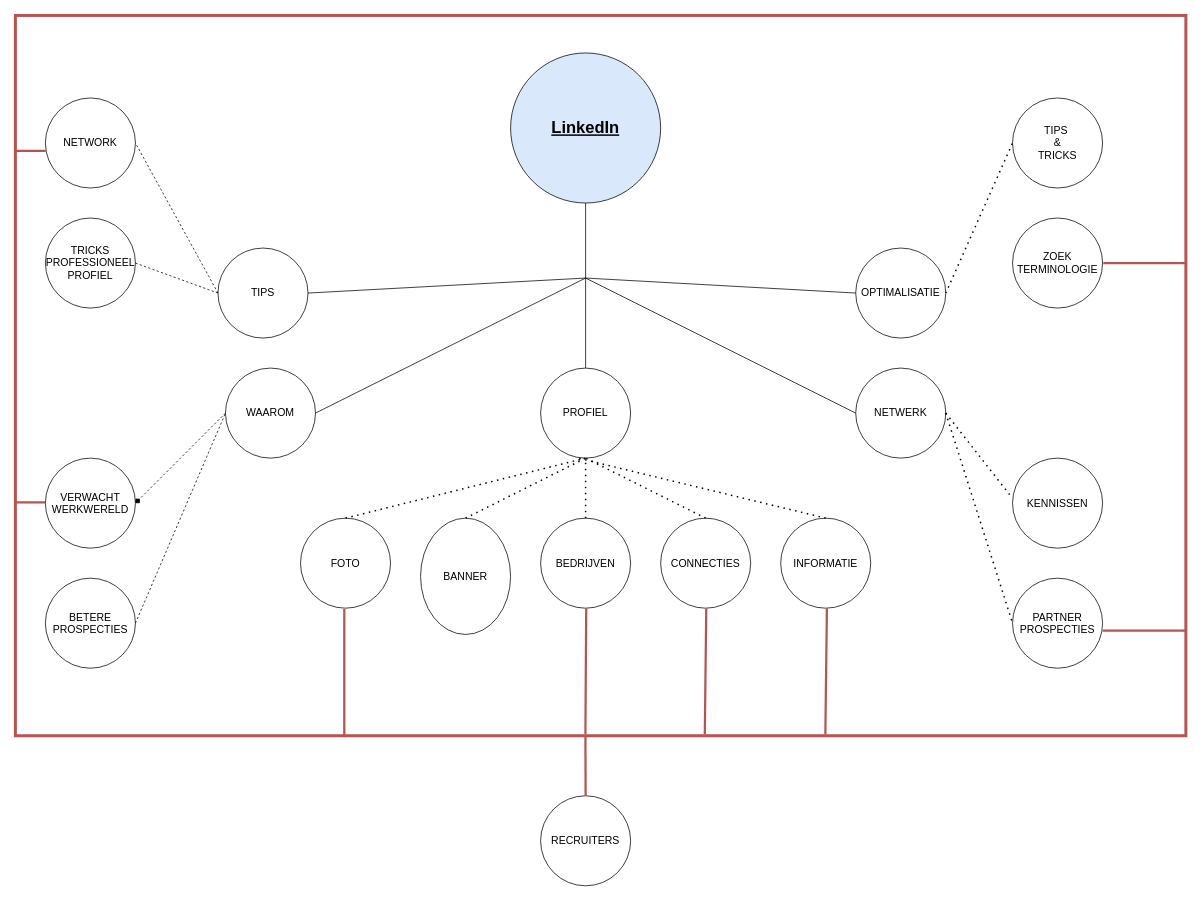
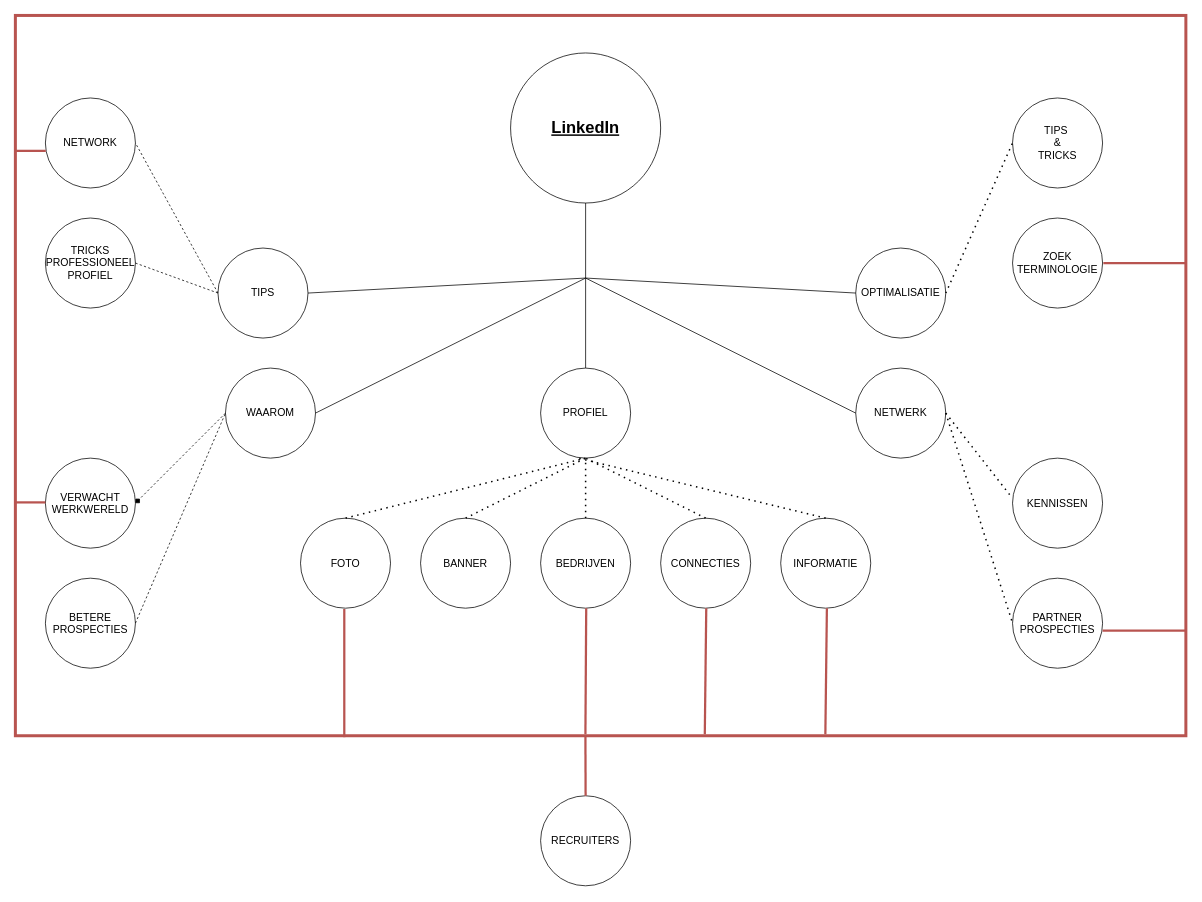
  <mxCell id="0" />
  <mxCell id="1" parent="0" />
- <mxCell id="2" value="LinkedIn" style="ellipse;whiteSpace=wrap;html=1;aspect=fixed;fontSize=22;fontStyle=5;fillColor=#dae8fc;" parent="1" vertex="1"><mxGeometry x="680" y="70" width="200" height="200" as="geometry" /></mxCell>
+ <mxCell id="2" value="LinkedIn" style="ellipse;whiteSpace=wrap;html=1;aspect=fixed;fontSize=22;fontStyle=5" parent="1" vertex="1"><mxGeometry x="680" y="70" width="200" height="200" as="geometry" /></mxCell>
  <mxCell id="3" value="WAAROM" style="ellipse;whiteSpace=wrap;html=1;aspect=fixed;fontSize=14;" parent="1" vertex="1"><mxGeometry x="300" y="490" width="120" height="120" as="geometry" /></mxCell>
  <mxCell id="4" value="PROFIEL" style="ellipse;whiteSpace=wrap;html=1;aspect=fixed;fontSize=14;" parent="1" vertex="1"><mxGeometry x="720" y="490" width="120" height="120" as="geometry" /></mxCell>
  <mxCell id="5" value="NETWERK" style="ellipse;whiteSpace=wrap;html=1;aspect=fixed;fontSize=14;" parent="1" vertex="1"><mxGeometry x="1140" y="490" width="120" height="120" as="geometry" /></mxCell>
  <mxCell id="6" value="OPTIMALISATIE" style="ellipse;whiteSpace=wrap;html=1;aspect=fixed;fontSize=14;" parent="1" vertex="1"><mxGeometry x="1140" y="330" width="120" height="120" as="geometry" /></mxCell>
  <mxCell id="7" value="TIPS" style="ellipse;whiteSpace=wrap;html=1;aspect=fixed;fontSize=14;" parent="1" vertex="1"><mxGeometry x="290" y="330" width="120" height="120" as="geometry" /></mxCell>
  <mxCell id="8" value="" style="endArrow=none;html=1;fontSize=14;entryX=0.5;entryY=1;entryDx=0;entryDy=0;exitX=0.5;exitY=0;exitDx=0;exitDy=0;" parent="1" source="4" target="2" edge="1"><mxGeometry width="50" height="50" relative="1" as="geometry"><mxPoint x="860" y="410" as="sourcePoint" /><mxPoint x="910" y="360" as="targetPoint" /></mxGeometry></mxCell>
  <mxCell id="9" value="" style="endArrow=none;html=1;fontSize=14;exitX=0;exitY=0.5;exitDx=0;exitDy=0;" parent="1" source="5" edge="1"><mxGeometry width="50" height="50" relative="1" as="geometry"><mxPoint x="860" y="410" as="sourcePoint" /><mxPoint x="780" y="370" as="targetPoint" /></mxGeometry></mxCell>
  <mxCell id="10" value="" style="endArrow=none;html=1;fontSize=14;exitX=1;exitY=0.5;exitDx=0;exitDy=0;" parent="1" source="3" edge="1"><mxGeometry width="50" height="50" relative="1" as="geometry"><mxPoint x="860" y="410" as="sourcePoint" /><mxPoint x="780" y="370" as="targetPoint" /></mxGeometry></mxCell>
  <mxCell id="11" value="" style="endArrow=none;html=1;fontSize=14;exitX=0;exitY=0.5;exitDx=0;exitDy=0;" parent="1" source="6" edge="1"><mxGeometry width="50" height="50" relative="1" as="geometry"><mxPoint x="860" y="410" as="sourcePoint" /><mxPoint x="780" y="370" as="targetPoint" /></mxGeometry></mxCell>
  <mxCell id="12" value="" style="endArrow=none;html=1;fontSize=14;exitX=1;exitY=0.5;exitDx=0;exitDy=0;" parent="1" source="7" edge="1"><mxGeometry width="50" height="50" relative="1" as="geometry"><mxPoint x="860" y="410" as="sourcePoint" /><mxPoint x="780" y="370" as="targetPoint" /></mxGeometry></mxCell>
  <mxCell id="13" value="RECRUITERS" style="ellipse;whiteSpace=wrap;html=1;aspect=fixed;fontSize=14;" parent="1" vertex="1"><mxGeometry x="720" y="1060" width="120" height="120" as="geometry" /></mxCell>
  <mxCell id="14" value="NETWORK" style="ellipse;whiteSpace=wrap;html=1;aspect=fixed;fontSize=14;" vertex="1" parent="1"><mxGeometry x="60" y="130" width="120" height="120" as="geometry" /></mxCell>
  <mxCell id="15" value="VERWACHT WERKWERELD" style="ellipse;whiteSpace=wrap;html=1;aspect=fixed;fontSize=14;" vertex="1" parent="1"><mxGeometry x="60" y="610" width="120" height="120" as="geometry" /></mxCell>
  <mxCell id="16" value="TRICKS PROFESSIONEEL PROFIEL" style="ellipse;whiteSpace=wrap;html=1;aspect=fixed;fontSize=14;" vertex="1" parent="1"><mxGeometry x="60" y="290" width="120" height="120" as="geometry" /></mxCell>
  <mxCell id="17" value="BETERE PROSPECTIES" style="ellipse;whiteSpace=wrap;html=1;aspect=fixed;fontSize=14;" vertex="1" parent="1"><mxGeometry x="60" y="770" width="120" height="120" as="geometry" /></mxCell>
  <mxCell id="18" value="" style="endArrow=none;dashed=1;html=1;entryX=1;entryY=0.5;entryDx=0;entryDy=0;exitX=0;exitY=0.5;exitDx=0;exitDy=0;" edge="1" parent="1" source="7" target="14"><mxGeometry width="50" height="50" relative="1" as="geometry"><mxPoint x="300" y="370" as="sourcePoint" /><mxPoint x="480" y="490" as="targetPoint" /></mxGeometry></mxCell>
  <mxCell id="19" value="" style="endArrow=none;dashed=1;html=1;entryX=1;entryY=0.5;entryDx=0;entryDy=0;" edge="1" parent="1" target="16"><mxGeometry width="50" height="50" relative="1" as="geometry"><mxPoint x="290" y="390" as="sourcePoint" /><mxPoint x="190" y="200" as="targetPoint" /></mxGeometry></mxCell>
  <mxCell id="20" value="" style="endArrow=diamond;dashed=1;html=1;entryX=1;entryY=0.5;entryDx=0;entryDy=0;exitX=0;exitY=0.5;exitDx=0;exitDy=0;" edge="1" parent="1" source="3" target="15"><mxGeometry width="50" height="50" relative="1" as="geometry"><mxPoint x="310" y="410" as="sourcePoint" /><mxPoint x="200" y="210" as="targetPoint" /></mxGeometry></mxCell>
  <mxCell id="21" value="" style="endArrow=none;dashed=1;html=1;entryX=0;entryY=0.5;entryDx=0;entryDy=0;exitX=1;exitY=0.5;exitDx=0;exitDy=0;" edge="1" parent="1" source="17" target="3"><mxGeometry width="50" height="50" relative="1" as="geometry"><mxPoint x="320" y="420" as="sourcePoint" /><mxPoint x="210" y="220" as="targetPoint" /></mxGeometry></mxCell>
  <mxCell id="22" value="FOTO" style="ellipse;whiteSpace=wrap;html=1;aspect=fixed;fontSize=14;" vertex="1" parent="1"><mxGeometry x="400" y="690" width="120" height="120" as="geometry" /></mxCell>
- <mxCell id="23" value="BANNER" style="ellipse;whiteSpace=wrap;html=1;aspect=fixed;fontSize=14;" vertex="1" parent="1"><mxGeometry x="560" y="690" width="120" height="155" as="geometry" /></mxCell>
+ <mxCell id="23" value="BANNER" style="ellipse;whiteSpace=wrap;html=1;aspect=fixed;fontSize=14;" vertex="1" parent="1"><mxGeometry x="560" y="690" width="120" height="120" as="geometry" /></mxCell>
  <mxCell id="24" value="BEDRIJVEN" style="ellipse;whiteSpace=wrap;html=1;aspect=fixed;fontSize=14;" vertex="1" parent="1"><mxGeometry x="720" y="690" width="120" height="120" as="geometry" /></mxCell>
  <mxCell id="25" value="CONNECTIES" style="ellipse;whiteSpace=wrap;html=1;aspect=fixed;fontSize=14;" vertex="1" parent="1"><mxGeometry x="880" y="690" width="120" height="120" as="geometry" /></mxCell>
  <mxCell id="26" value="INFORMATIE" style="ellipse;whiteSpace=wrap;html=1;aspect=fixed;fontSize=14;" vertex="1" parent="1"><mxGeometry x="1040" y="690" width="120" height="120" as="geometry" /></mxCell>
  <mxCell id="27" value="" style="endArrow=none;dashed=1;html=1;dashPattern=1 3;strokeWidth=2;entryX=0.5;entryY=1;entryDx=0;entryDy=0;exitX=0.5;exitY=0;exitDx=0;exitDy=0;" edge="1" parent="1" source="22" target="4"><mxGeometry width="50" height="50" relative="1" as="geometry"><mxPoint x="610" y="540" as="sourcePoint" /><mxPoint x="660" y="490" as="targetPoint" /></mxGeometry></mxCell>
  <mxCell id="28" value="" style="endArrow=none;dashed=1;html=1;dashPattern=1 3;strokeWidth=2;exitX=0.5;exitY=0;exitDx=0;exitDy=0;" edge="1" parent="1" source="23"><mxGeometry width="50" height="50" relative="1" as="geometry"><mxPoint x="470" y="700" as="sourcePoint" /><mxPoint x="780" y="610" as="targetPoint" /></mxGeometry></mxCell>
  <mxCell id="29" value="" style="endArrow=none;dashed=1;html=1;dashPattern=1 3;strokeWidth=2;entryX=0.5;entryY=1;entryDx=0;entryDy=0;exitX=0.5;exitY=0;exitDx=0;exitDy=0;" edge="1" parent="1" source="24"><mxGeometry width="50" height="50" relative="1" as="geometry"><mxPoint x="460" y="690" as="sourcePoint" /><mxPoint x="780" y="610" as="targetPoint" /></mxGeometry></mxCell>
  <mxCell id="30" value="" style="endArrow=none;dashed=1;html=1;dashPattern=1 3;strokeWidth=2;entryX=0.5;entryY=1;entryDx=0;entryDy=0;exitX=0.5;exitY=0;exitDx=0;exitDy=0;" edge="1" parent="1" source="25" target="4"><mxGeometry width="50" height="50" relative="1" as="geometry"><mxPoint x="490" y="720" as="sourcePoint" /><mxPoint x="810" y="640" as="targetPoint" /></mxGeometry></mxCell>
  <mxCell id="31" value="" style="endArrow=none;dashed=1;html=1;dashPattern=1 3;strokeWidth=2;exitX=0.5;exitY=0;exitDx=0;exitDy=0;" edge="1" parent="1" source="26"><mxGeometry width="50" height="50" relative="1" as="geometry"><mxPoint x="500" y="730" as="sourcePoint" /><mxPoint x="770" y="610" as="targetPoint" /></mxGeometry></mxCell>
  <mxCell id="32" value="TIPS&amp;nbsp;&lt;br&gt;&amp;amp;&lt;br&gt;TRICKS" style="ellipse;whiteSpace=wrap;html=1;aspect=fixed;fontSize=14;" vertex="1" parent="1"><mxGeometry x="1349" y="130" width="120" height="120" as="geometry" /></mxCell>
  <mxCell id="33" value="ZOEK&lt;br&gt;TERMINOLOGIE" style="ellipse;whiteSpace=wrap;html=1;aspect=fixed;fontSize=14;" vertex="1" parent="1"><mxGeometry x="1349" y="290" width="120" height="120" as="geometry" /></mxCell>
  <mxCell id="34" value="KENNISSEN" style="ellipse;whiteSpace=wrap;html=1;aspect=fixed;fontSize=14;" vertex="1" parent="1"><mxGeometry x="1349" y="610" width="120" height="120" as="geometry" /></mxCell>
  <mxCell id="35" value="PARTNER PROSPECTIES" style="ellipse;whiteSpace=wrap;html=1;aspect=fixed;fontSize=14;" vertex="1" parent="1"><mxGeometry x="1349" y="770" width="120" height="120" as="geometry" /></mxCell>
  <mxCell id="36" value="" style="endArrow=none;dashed=1;html=1;dashPattern=1 3;strokeWidth=2;entryX=0;entryY=0.5;entryDx=0;entryDy=0;exitX=1;exitY=0.5;exitDx=0;exitDy=0;" edge="1" parent="1" source="6" target="32"><mxGeometry width="50" height="50" relative="1" as="geometry"><mxPoint x="820" y="560" as="sourcePoint" /><mxPoint x="870" y="510" as="targetPoint" /></mxGeometry></mxCell>
  <mxCell id="37" value="" style="endArrow=none;dashed=1;html=1;dashPattern=1 3;strokeWidth=2;entryX=-0.018;entryY=0.424;entryDx=0;entryDy=0;exitX=1;exitY=0.5;exitDx=0;exitDy=0;entryPerimeter=0;" edge="1" parent="1" source="5" target="34"><mxGeometry width="50" height="50" relative="1" as="geometry"><mxPoint x="1280" y="410" as="sourcePoint" /><mxPoint x="1369" y="330" as="targetPoint" /></mxGeometry></mxCell>
  <mxCell id="38" value="" style="endArrow=none;dashed=1;html=1;dashPattern=1 3;strokeWidth=2;entryX=0;entryY=0.5;entryDx=0;entryDy=0;exitX=1;exitY=0.5;exitDx=0;exitDy=0;" edge="1" parent="1" source="5" target="35"><mxGeometry width="50" height="50" relative="1" as="geometry"><mxPoint x="1290" y="420" as="sourcePoint" /><mxPoint x="1379" y="340" as="targetPoint" /></mxGeometry></mxCell>
  <mxCell id="39" value="" style="rounded=0;whiteSpace=wrap;html=1;fillColor=none;strokeWidth=4;strokeColor=#b85450;" vertex="1" parent="1"><mxGeometry x="20" y="20" width="1560" height="960" as="geometry" /></mxCell>
  <mxCell id="40" value="" style="endArrow=none;html=1;exitX=0.5;exitY=0;exitDx=0;exitDy=0;entryX=0.487;entryY=1.001;entryDx=0;entryDy=0;entryPerimeter=0;strokeWidth=3;fillColor=#f8cecc;strokeColor=#b85450;" edge="1" parent="1" source="13" target="39"><mxGeometry width="50" height="50" relative="1" as="geometry"><mxPoint x="790" y="680" as="sourcePoint" /><mxPoint x="840" y="630" as="targetPoint" /></mxGeometry></mxCell>
  <mxCell id="41" value="" style="endArrow=none;html=1;strokeWidth=3;entryX=0.281;entryY=1.002;entryDx=0;entryDy=0;entryPerimeter=0;fillColor=#f8cecc;strokeColor=#b85450;exitX=0.281;exitY=0.824;exitDx=0;exitDy=0;exitPerimeter=0;" edge="1" parent="1" source="39" target="39"><mxGeometry width="50" height="50" relative="1" as="geometry"><mxPoint x="457" y="816" as="sourcePoint" /><mxPoint x="310" y="1030" as="targetPoint" /></mxGeometry></mxCell>
  <mxCell id="42" value="" style="endArrow=none;html=1;strokeWidth=3;exitX=0.282;exitY=0.833;exitDx=0;exitDy=0;exitPerimeter=0;entryX=0.487;entryY=0.998;entryDx=0;entryDy=0;entryPerimeter=0;fillColor=#f8cecc;strokeColor=#b85450;" edge="1" parent="1" target="39"><mxGeometry width="50" height="50" relative="1" as="geometry"><mxPoint x="780.78" y="810" as="sourcePoint" /><mxPoint x="779.22" y="972.24" as="targetPoint" /></mxGeometry></mxCell>
  <mxCell id="43" value="" style="endArrow=none;html=1;strokeWidth=3;exitX=0.282;exitY=0.833;exitDx=0;exitDy=0;exitPerimeter=0;entryX=0.589;entryY=0.998;entryDx=0;entryDy=0;entryPerimeter=0;fillColor=#f8cecc;strokeColor=#b85450;" edge="1" parent="1" target="39"><mxGeometry width="50" height="50" relative="1" as="geometry"><mxPoint x="940.78" y="810" as="sourcePoint" /><mxPoint x="939.22" y="972.24" as="targetPoint" /></mxGeometry></mxCell>
  <mxCell id="44" value="" style="endArrow=none;html=1;strokeWidth=3;exitX=0.282;exitY=0.833;exitDx=0;exitDy=0;exitPerimeter=0;entryX=0.692;entryY=0.998;entryDx=0;entryDy=0;entryPerimeter=0;fillColor=#f8cecc;strokeColor=#b85450;" edge="1" parent="1" target="39"><mxGeometry width="50" height="50" relative="1" as="geometry"><mxPoint x="1101.56" y="810" as="sourcePoint" /><mxPoint x="1100" y="972.24" as="targetPoint" /></mxGeometry></mxCell>
  <mxCell id="45" value="" style="endArrow=none;html=1;strokeWidth=3;exitX=0.282;exitY=0.833;exitDx=0;exitDy=0;exitPerimeter=0;fillColor=#f8cecc;strokeColor=#b85450;" edge="1" parent="1"><mxGeometry width="50" height="50" relative="1" as="geometry"><mxPoint x="1580" y="840" as="sourcePoint" /><mxPoint x="1469" y="840" as="targetPoint" /></mxGeometry></mxCell>
  <mxCell id="46" value="" style="endArrow=none;html=1;strokeWidth=3;fillColor=#f8cecc;strokeColor=#b85450;" edge="1" parent="1"><mxGeometry width="50" height="50" relative="1" as="geometry"><mxPoint x="1470" y="350" as="sourcePoint" /><mxPoint x="1580" y="350" as="targetPoint" /></mxGeometry></mxCell>
  <mxCell id="47" value="" style="endArrow=none;html=1;strokeWidth=3;exitX=0.026;exitY=0.188;exitDx=0;exitDy=0;exitPerimeter=0;entryX=0;entryY=0.188;entryDx=0;entryDy=0;entryPerimeter=0;fillColor=#f8cecc;strokeColor=#b85450;" edge="1" parent="1" source="39" target="39"><mxGeometry width="50" height="50" relative="1" as="geometry"><mxPoint x="-38.44" y="180" as="sourcePoint" /><mxPoint x="-40" y="342.24" as="targetPoint" /></mxGeometry></mxCell>
  <mxCell id="48" value="" style="endArrow=none;html=1;strokeWidth=3;fillColor=#f8cecc;strokeColor=#b85450;" edge="1" parent="1"><mxGeometry width="50" height="50" relative="1" as="geometry"><mxPoint x="60" y="669" as="sourcePoint" /><mxPoint x="20" y="669" as="targetPoint" /></mxGeometry></mxCell>
